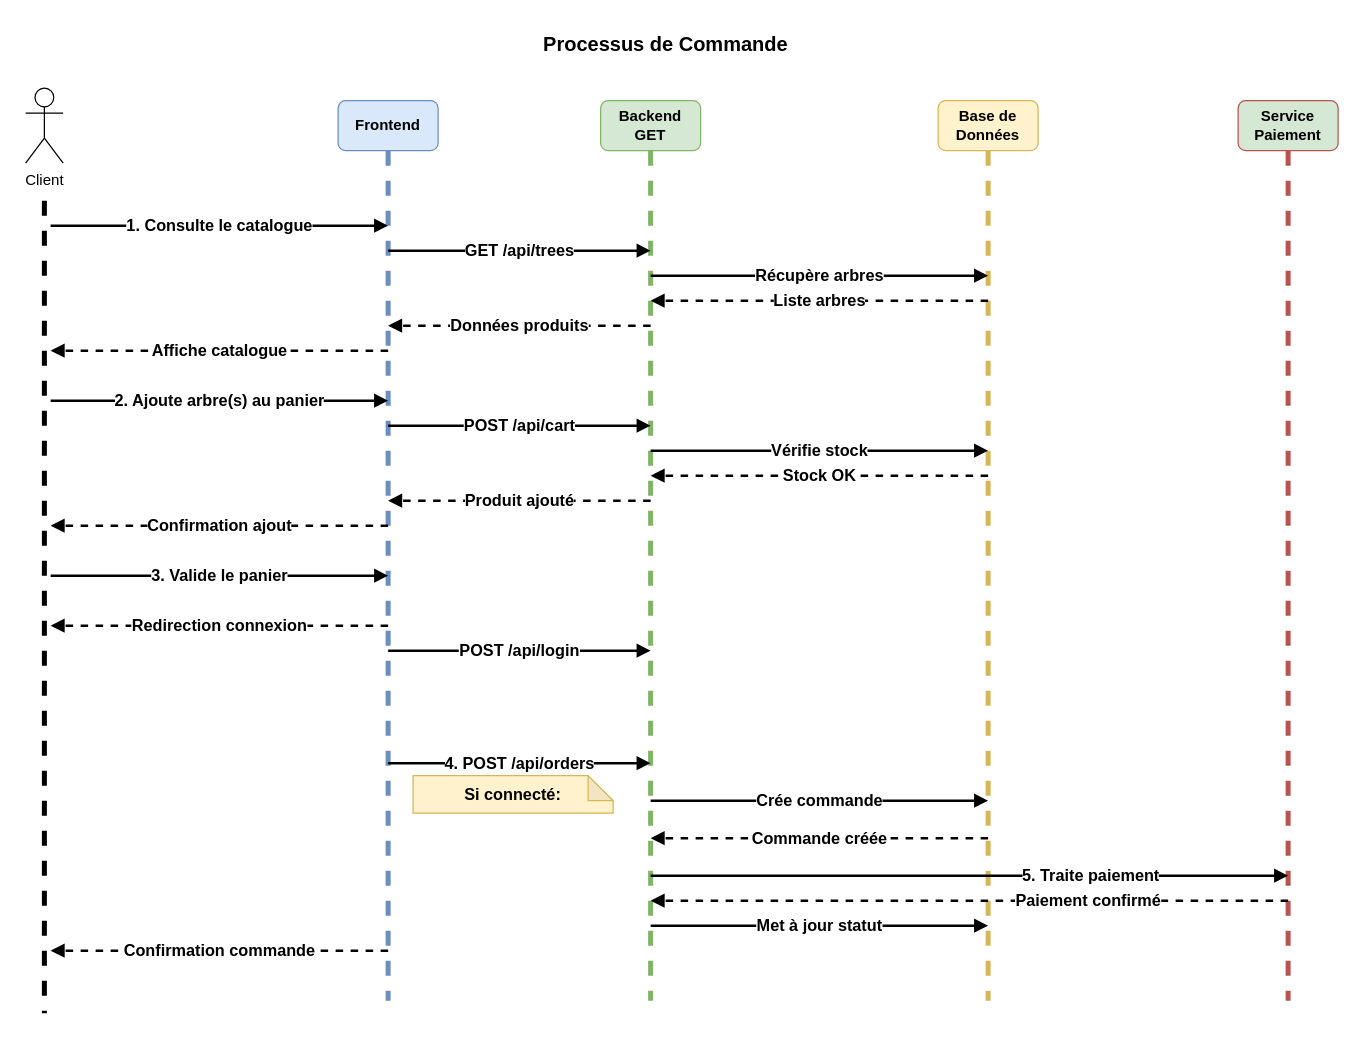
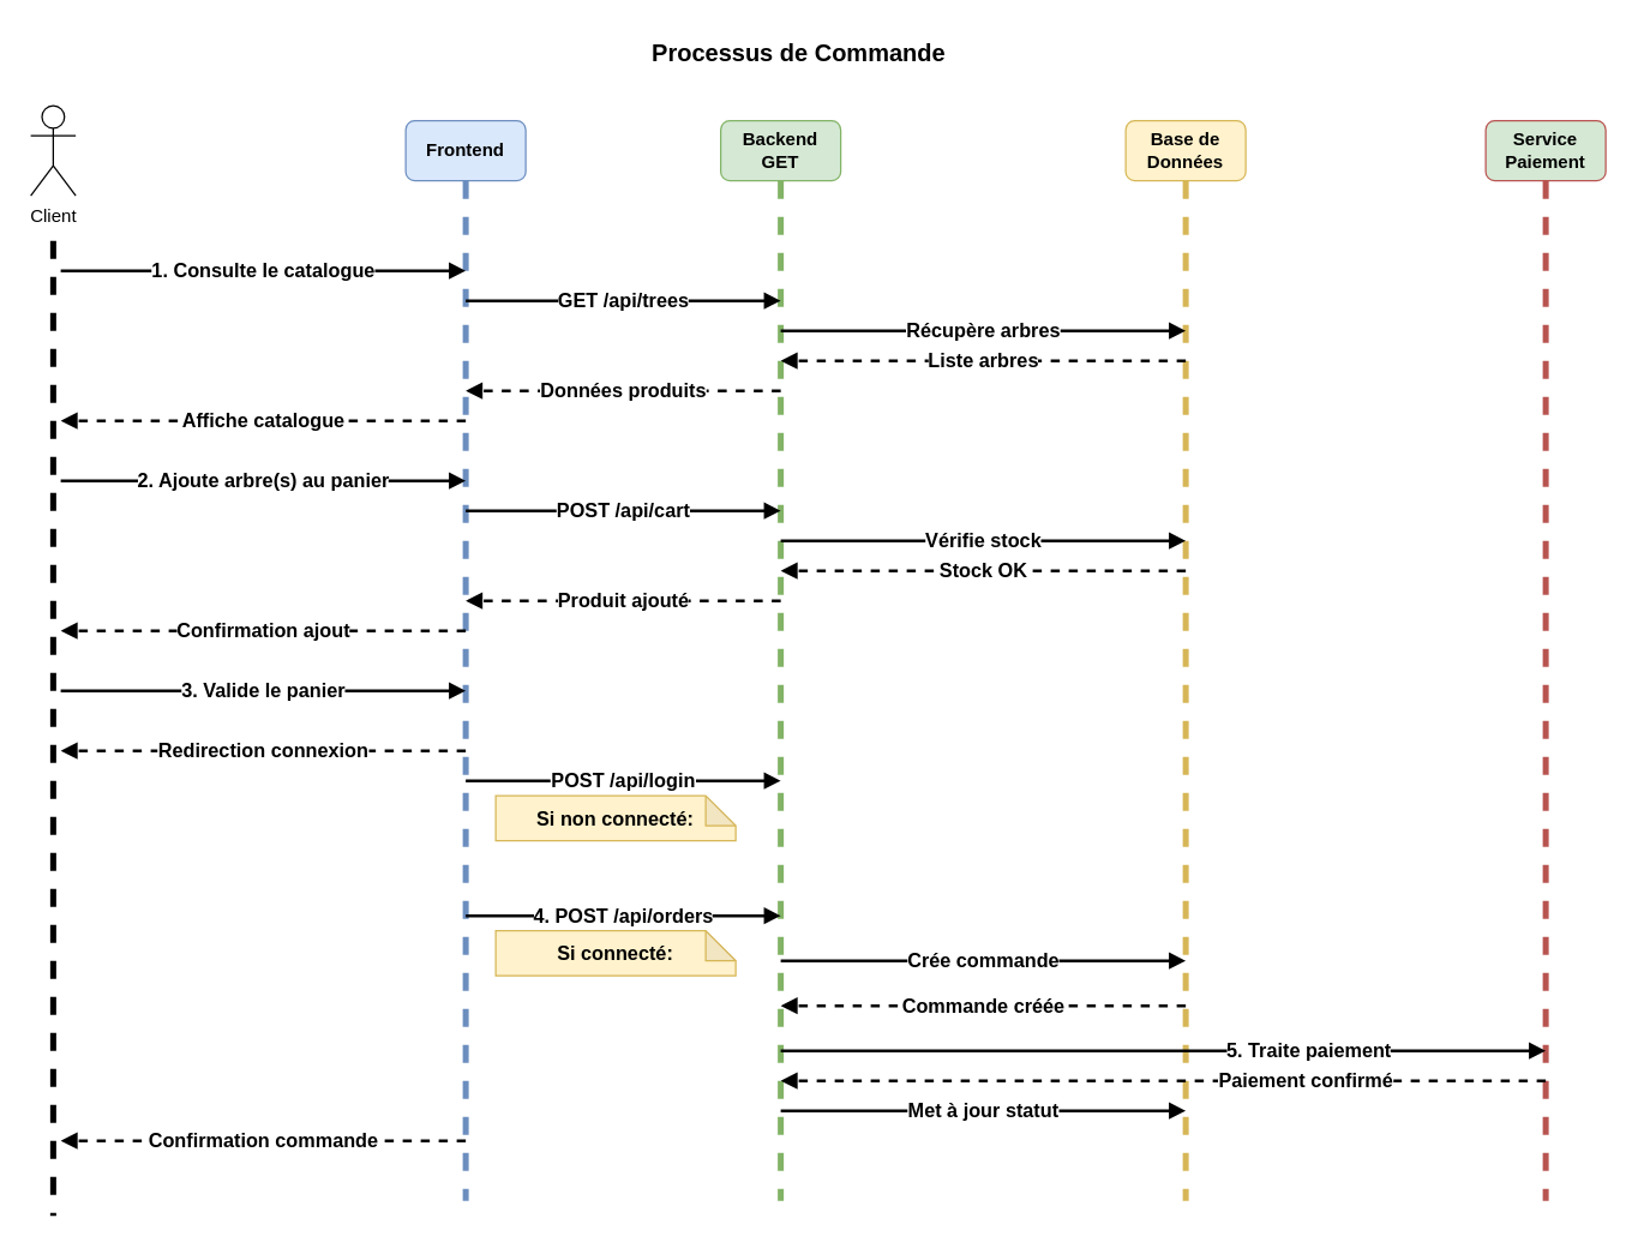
  <mxCell id="0" />
  <mxCell id="1" parent="0" />
  <mxCell id="2" value="Processus de Commande&amp;nbsp;" style="text;html=1;strokeColor=none;fillColor=none;align=center;verticalAlign=middle;whiteSpace=wrap;rounded=0;fontSize=16;fontStyle=1;" parent="1" vertex="1"><mxGeometry x="300" y="20" width="469" height="30" as="geometry" /></mxCell>
  <mxCell id="3" value="Client" style="shape=umlActor;verticalLabelPosition=bottom;verticalAlign=top;html=1;outlineConnect=0;" parent="1" vertex="1"><mxGeometry x="20" y="70" width="30" height="60" as="geometry" /></mxCell>
  <mxCell id="4" value="&lt;b&gt;Frontend&lt;/b&gt;" style="rounded=1;whiteSpace=wrap;html=1;fillColor=#dae8fc;strokeColor=#6c8ebf;" parent="1" vertex="1"><mxGeometry x="270" y="80" width="80" height="40" as="geometry" /></mxCell>
  <mxCell id="5" value="&lt;b&gt;Backend GET&lt;/b&gt;" style="rounded=1;whiteSpace=wrap;html=1;fillColor=#d5e8d4;strokeColor=#82b366;" parent="1" vertex="1"><mxGeometry x="480" y="80" width="80" height="40" as="geometry" /></mxCell>
  <mxCell id="6" value="&lt;b&gt;Base de Données&lt;/b&gt;" style="rounded=1;whiteSpace=wrap;html=1;fillColor=#fff2cc;strokeColor=#d6b656;" parent="1" vertex="1"><mxGeometry x="750" y="80" width="80" height="40" as="geometry" /></mxCell>
  <mxCell id="7" value="&lt;b&gt;Service Paiement&lt;/b&gt;" style="rounded=1;whiteSpace=wrap;html=1;fillColor=#d5e8d4;strokeColor=#b85450;" parent="1" vertex="1"><mxGeometry x="990" y="80" width="80" height="40" as="geometry" /></mxCell>
  <mxCell id="8" value="" style="endArrow=none;dashed=1;html=1;strokeWidth=4;" parent="1" edge="1"><mxGeometry width="50" height="50" relative="1" as="geometry"><mxPoint x="35" y="160" as="sourcePoint" /><mxPoint x="35" y="810" as="targetPoint" /></mxGeometry></mxCell>
  <mxCell id="9" value="" style="endArrow=none;dashed=1;html=1;strokeWidth=4;exitX=0.5;exitY=1;exitDx=0;exitDy=0;fillColor=#dae8fc;strokeColor=#6c8ebf;" parent="1" source="4" edge="1"><mxGeometry width="50" height="50" relative="1" as="geometry"><mxPoint x="310" y="160" as="sourcePoint" /><mxPoint x="310" y="800" as="targetPoint" /></mxGeometry></mxCell>
  <mxCell id="10" value="" style="endArrow=none;dashed=1;html=1;strokeWidth=4;exitX=0.5;exitY=1;exitDx=0;exitDy=0;fillColor=#d5e8d4;strokeColor=#82b366;" parent="1" source="5" edge="1"><mxGeometry width="50" height="50" relative="1" as="geometry"><mxPoint x="520" y="160" as="sourcePoint" /><mxPoint x="520" y="800" as="targetPoint" /></mxGeometry></mxCell>
  <mxCell id="11" value="" style="endArrow=none;dashed=1;html=1;strokeWidth=4;exitX=0.5;exitY=1;exitDx=0;exitDy=0;fillColor=#fff2cc;strokeColor=#d6b656;" parent="1" source="6" edge="1"><mxGeometry width="50" height="50" relative="1" as="geometry"><mxPoint x="790" y="150" as="sourcePoint" /><mxPoint x="790" y="800" as="targetPoint" /></mxGeometry></mxCell>
  <mxCell id="12" value="" style="endArrow=none;dashed=1;html=1;strokeWidth=4;exitX=0.5;exitY=1;exitDx=0;exitDy=0;fillColor=#f8cecc;strokeColor=#b85450;" parent="1" source="7" edge="1"><mxGeometry width="50" height="50" relative="1" as="geometry"><mxPoint x="1030" y="150" as="sourcePoint" /><mxPoint x="1030" y="800" as="targetPoint" /></mxGeometry></mxCell>
  <mxCell id="13" value="&lt;b&gt;&lt;font style=&quot;font-size: 13px;&quot;&gt;1. Consulte le catalogue&lt;/font&gt;&lt;/b&gt;" style="endArrow=block;html=1;strokeWidth=2;" parent="1" edge="1"><mxGeometry width="50" height="50" relative="1" as="geometry"><mxPoint x="40" y="180" as="sourcePoint" /><mxPoint x="310" y="180" as="targetPoint" /></mxGeometry></mxCell>
  <mxCell id="14" value="&lt;b&gt;&lt;font style=&quot;font-size: 13px;&quot;&gt;GET /api/trees&lt;/font&gt;&lt;/b&gt;" style="endArrow=block;html=1;strokeWidth=2;" parent="1" edge="1"><mxGeometry width="50" height="50" relative="1" as="geometry"><mxPoint x="310" y="200" as="sourcePoint" /><mxPoint x="520" y="200" as="targetPoint" /></mxGeometry></mxCell>
  <mxCell id="15" value="&lt;b&gt;&lt;font style=&quot;font-size: 13px;&quot;&gt;Récupère arbres&lt;/font&gt;&lt;/b&gt;" style="endArrow=block;html=1;strokeWidth=2;" parent="1" edge="1"><mxGeometry width="50" height="50" relative="1" as="geometry"><mxPoint x="520" y="220" as="sourcePoint" /><mxPoint x="790" y="220" as="targetPoint" /><mxPoint as="offset" /></mxGeometry></mxCell>
  <mxCell id="16" value="&lt;b&gt;&lt;font style=&quot;font-size: 13px;&quot;&gt;Liste arbres&lt;/font&gt;&lt;/b&gt;" style="endArrow=block;html=1;dashed=1;strokeWidth=2;" parent="1" edge="1"><mxGeometry width="50" height="50" relative="1" as="geometry"><mxPoint x="790" y="240" as="sourcePoint" /><mxPoint x="520" y="240" as="targetPoint" /></mxGeometry></mxCell>
  <mxCell id="17" value="&lt;b&gt;&lt;font style=&quot;font-size: 13px;&quot;&gt;Données produits&lt;/font&gt;&lt;/b&gt;" style="endArrow=block;html=1;dashed=1;strokeWidth=2;" parent="1" edge="1"><mxGeometry width="50" height="50" relative="1" as="geometry"><mxPoint x="520" y="260" as="sourcePoint" /><mxPoint x="310" y="260" as="targetPoint" /></mxGeometry></mxCell>
  <mxCell id="18" value="&lt;b&gt;&lt;font style=&quot;font-size: 13px;&quot;&gt;Affiche catalogue&lt;/font&gt;&lt;/b&gt;" style="endArrow=block;html=1;dashed=1;strokeWidth=2;" parent="1" edge="1"><mxGeometry width="50" height="50" relative="1" as="geometry"><mxPoint x="310" y="280" as="sourcePoint" /><mxPoint x="40" y="280" as="targetPoint" /></mxGeometry></mxCell>
  <mxCell id="19" value="&lt;b&gt;&lt;font style=&quot;font-size: 13px;&quot;&gt;2. Ajoute arbre(s) au panier&lt;/font&gt;&lt;/b&gt;" style="endArrow=block;html=1;strokeWidth=2;" parent="1" edge="1"><mxGeometry width="50" height="50" relative="1" as="geometry"><mxPoint x="40" y="320" as="sourcePoint" /><mxPoint x="310" y="320" as="targetPoint" /></mxGeometry></mxCell>
  <mxCell id="20" value="&lt;b&gt;&lt;font style=&quot;font-size: 13px;&quot;&gt;POST /api/cart&lt;/font&gt;&lt;/b&gt;" style="endArrow=block;html=1;strokeWidth=2;" parent="1" edge="1"><mxGeometry width="50" height="50" relative="1" as="geometry"><mxPoint x="310" y="340" as="sourcePoint" /><mxPoint x="520" y="340" as="targetPoint" /></mxGeometry></mxCell>
  <mxCell id="21" value="&lt;b&gt;&lt;font style=&quot;font-size: 13px;&quot;&gt;Vérifie stock&lt;/font&gt;&lt;/b&gt;" style="endArrow=block;html=1;strokeWidth=2;" parent="1" edge="1"><mxGeometry width="50" height="50" relative="1" as="geometry"><mxPoint x="520" y="360" as="sourcePoint" /><mxPoint x="790" y="360" as="targetPoint" /></mxGeometry></mxCell>
  <mxCell id="22" value="&lt;b&gt;&lt;font style=&quot;font-size: 13px;&quot;&gt;Stock OK&lt;/font&gt;&lt;/b&gt;" style="endArrow=block;html=1;dashed=1;strokeWidth=2;" parent="1" edge="1"><mxGeometry width="50" height="50" relative="1" as="geometry"><mxPoint x="790" y="380" as="sourcePoint" /><mxPoint x="520" y="380" as="targetPoint" /></mxGeometry></mxCell>
  <mxCell id="23" value="&lt;b&gt;&lt;font style=&quot;font-size: 13px;&quot;&gt;Produit ajouté&lt;/font&gt;&lt;/b&gt;" style="endArrow=block;html=1;dashed=1;strokeWidth=2;" parent="1" edge="1"><mxGeometry width="50" height="50" relative="1" as="geometry"><mxPoint x="520" y="400" as="sourcePoint" /><mxPoint x="310" y="400" as="targetPoint" /><mxPoint as="offset" /></mxGeometry></mxCell>
  <mxCell id="24" value="&lt;b&gt;&lt;font style=&quot;font-size: 13px;&quot;&gt;Confirmation ajout&lt;/font&gt;&lt;/b&gt;" style="endArrow=block;html=1;dashed=1;strokeWidth=2;" parent="1" edge="1"><mxGeometry width="50" height="50" relative="1" as="geometry"><mxPoint x="310" y="420" as="sourcePoint" /><mxPoint x="40" y="420" as="targetPoint" /></mxGeometry></mxCell>
  <mxCell id="25" value="&lt;b&gt;&lt;font style=&quot;font-size: 13px;&quot;&gt;3. Valide le panier&lt;/font&gt;&lt;/b&gt;" style="endArrow=block;html=1;strokeWidth=2;" parent="1" edge="1"><mxGeometry width="50" height="50" relative="1" as="geometry"><mxPoint x="40" y="460" as="sourcePoint" /><mxPoint x="310" y="460" as="targetPoint" /></mxGeometry></mxCell>
+ <mxCell id="26" value="&lt;font style=&quot;font-size: 13px;&quot;&gt;&lt;b&gt;Si non connecté:&lt;/b&gt;&lt;/font&gt;" style="shape=note;whiteSpace=wrap;html=1;backgroundOutline=1;darkOpacity=0.05;fillColor=#fff2cc;strokeColor=#d6b656;size=20;" parent="1" vertex="1"><mxGeometry x="330" y="530" width="160" height="30" as="geometry" /></mxCell>
  <mxCell id="27" value="&lt;b&gt;&lt;font style=&quot;font-size: 13px;&quot;&gt;Redirection connexion&lt;/font&gt;&lt;/b&gt;" style="endArrow=block;html=1;dashed=1;strokeWidth=2;" parent="1" edge="1"><mxGeometry width="50" height="50" relative="1" as="geometry"><mxPoint x="310" y="500" as="sourcePoint" /><mxPoint x="40" y="500" as="targetPoint" /></mxGeometry></mxCell>
  <mxCell id="28" value="&lt;b&gt;&lt;font style=&quot;font-size: 13px;&quot;&gt;POST /api/login&lt;/font&gt;&lt;/b&gt;" style="endArrow=block;html=1;strokeWidth=2;" parent="1" edge="1"><mxGeometry width="50" height="50" relative="1" as="geometry"><mxPoint x="310" y="520" as="sourcePoint" /><mxPoint x="520" y="520" as="targetPoint" /></mxGeometry></mxCell>
  <mxCell id="29" value="&lt;b&gt;&lt;font style=&quot;font-size: 13px;&quot;&gt;4. POST /api/orders&lt;/font&gt;&lt;/b&gt;" style="endArrow=block;html=1;strokeWidth=2;" parent="1" edge="1"><mxGeometry width="50" height="50" relative="1" as="geometry"><mxPoint x="310" y="610" as="sourcePoint" /><mxPoint x="520" y="610" as="targetPoint" /></mxGeometry></mxCell>
  <mxCell id="30" value="&lt;b&gt;&lt;font style=&quot;font-size: 13px;&quot;&gt;Crée commande&lt;/font&gt;&lt;/b&gt;" style="endArrow=block;html=1;strokeWidth=2;" parent="1" edge="1"><mxGeometry width="50" height="50" relative="1" as="geometry"><mxPoint x="520" y="640" as="sourcePoint" /><mxPoint x="790" y="640" as="targetPoint" /></mxGeometry></mxCell>
  <mxCell id="31" value="&lt;b&gt;&lt;font style=&quot;font-size: 13px;&quot;&gt;Commande créée&lt;/font&gt;&lt;/b&gt;" style="endArrow=block;html=1;dashed=1;strokeWidth=2;" parent="1" edge="1"><mxGeometry width="50" height="50" relative="1" as="geometry"><mxPoint x="790" y="670" as="sourcePoint" /><mxPoint x="520" y="670" as="targetPoint" /></mxGeometry></mxCell>
  <mxCell id="32" value="" style="endArrow=block;html=1;fontStyle=0;strokeWidth=2;" parent="1" edge="1"><mxGeometry width="50" height="50" relative="1" as="geometry"><mxPoint x="520" y="700" as="sourcePoint" /><mxPoint x="1030" y="700" as="targetPoint" /><Array as="points" /></mxGeometry></mxCell>
  <mxCell id="33" value="&lt;b&gt;&lt;font style=&quot;font-size: 13px;&quot;&gt;5. Traite paiement&lt;/font&gt;&lt;/b&gt;" style="edgeLabel;html=1;align=center;verticalAlign=middle;resizable=0;points=[];" parent="32" vertex="1" connectable="0"><mxGeometry x="0.377" y="-2" relative="1" as="geometry"><mxPoint y="-3" as="offset" /></mxGeometry></mxCell>
  <mxCell id="34" value="" style="endArrow=block;html=1;dashed=1;strokeWidth=2;" parent="1" edge="1"><mxGeometry width="50" height="50" relative="1" as="geometry"><mxPoint x="1030" y="720" as="sourcePoint" /><mxPoint x="520" y="720" as="targetPoint" /></mxGeometry></mxCell>
  <mxCell id="35" value="&lt;b&gt;&lt;font style=&quot;font-size: 13px;&quot;&gt;Paiement confirmé&lt;/font&gt;&lt;/b&gt;" style="edgeLabel;html=1;align=center;verticalAlign=middle;resizable=0;points=[];" parent="34" vertex="1" connectable="0"><mxGeometry x="-0.369" y="2" relative="1" as="geometry"><mxPoint y="-3" as="offset" /></mxGeometry></mxCell>
  <mxCell id="36" value="&lt;b&gt;&lt;font style=&quot;font-size: 13px;&quot;&gt;Met à jour statut&lt;/font&gt;&lt;/b&gt;" style="endArrow=block;html=1;strokeWidth=2;" parent="1" edge="1"><mxGeometry width="50" height="50" relative="1" as="geometry"><mxPoint x="520" y="740" as="sourcePoint" /><mxPoint x="790" y="740" as="targetPoint" /></mxGeometry></mxCell>
  <mxCell id="37" value="&lt;b&gt;&lt;font style=&quot;font-size: 13px;&quot;&gt;Confirmation commande&lt;/font&gt;&lt;/b&gt;" style="endArrow=block;html=1;dashed=1;strokeWidth=2;" parent="1" edge="1"><mxGeometry width="50" height="50" relative="1" as="geometry"><mxPoint x="310" y="760" as="sourcePoint" /><mxPoint x="40" y="760" as="targetPoint" /><mxPoint as="offset" /></mxGeometry></mxCell>
  <mxCell id="38" value="&lt;b&gt;&lt;font style=&quot;font-size: 13px;&quot;&gt;Si connecté:&lt;/font&gt;&lt;/b&gt;" style="shape=note;whiteSpace=wrap;html=1;backgroundOutline=1;darkOpacity=0.05;fillColor=#fff2cc;strokeColor=#d6b656;size=20;" parent="1" vertex="1"><mxGeometry x="330" y="620" width="160" height="30" as="geometry" /></mxCell>
